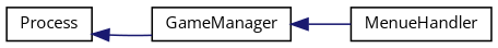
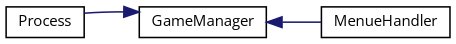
  digraph {
    fontname="Open Sans"
    rankdir=LR
    node [color=black fillcolor=white fontname="Open Sans" fontsize=10 shape=record style=filled]
    edge [color=midnightblue dir=back fontname="Open Sans" fontsize=10 labelfontname=Helvetica labelfontsize=10 style=solid]
    n1 [height=0.2 label=Process width=0.4]
    n2 [height=0.2 label=GameManager width=0.4]
    n3 [height=0.2 label=MenueHandler width=0.4]
-   n1 -> n2
+   n2 -> n1
    n2 -> n3
  }
